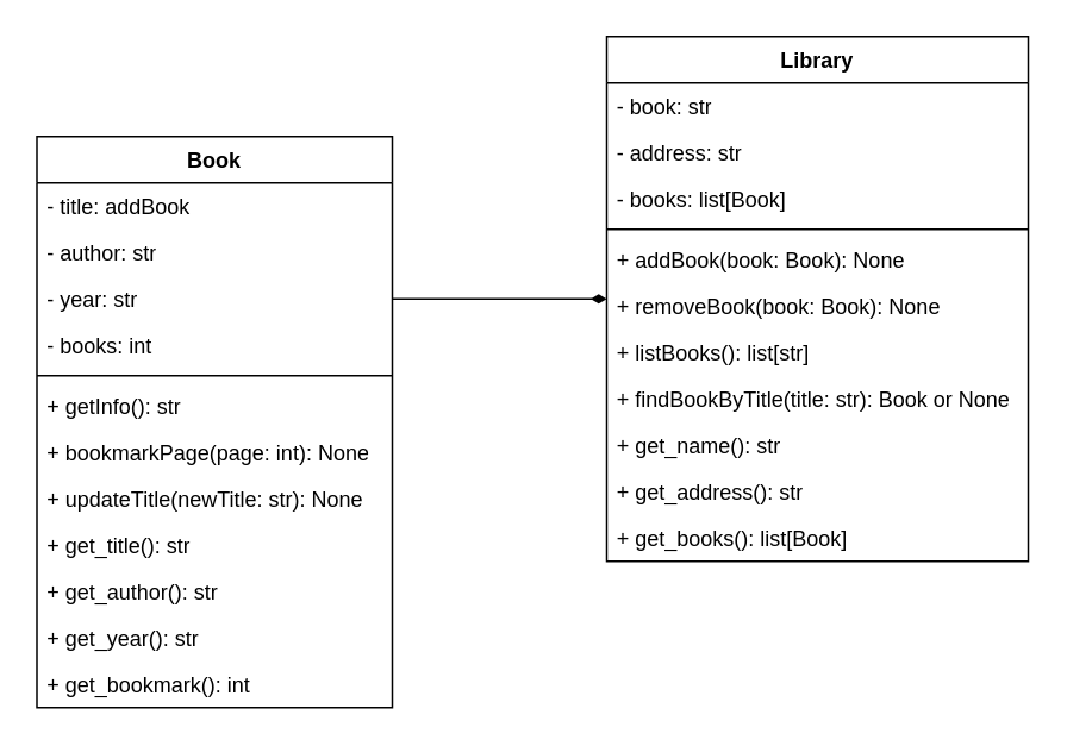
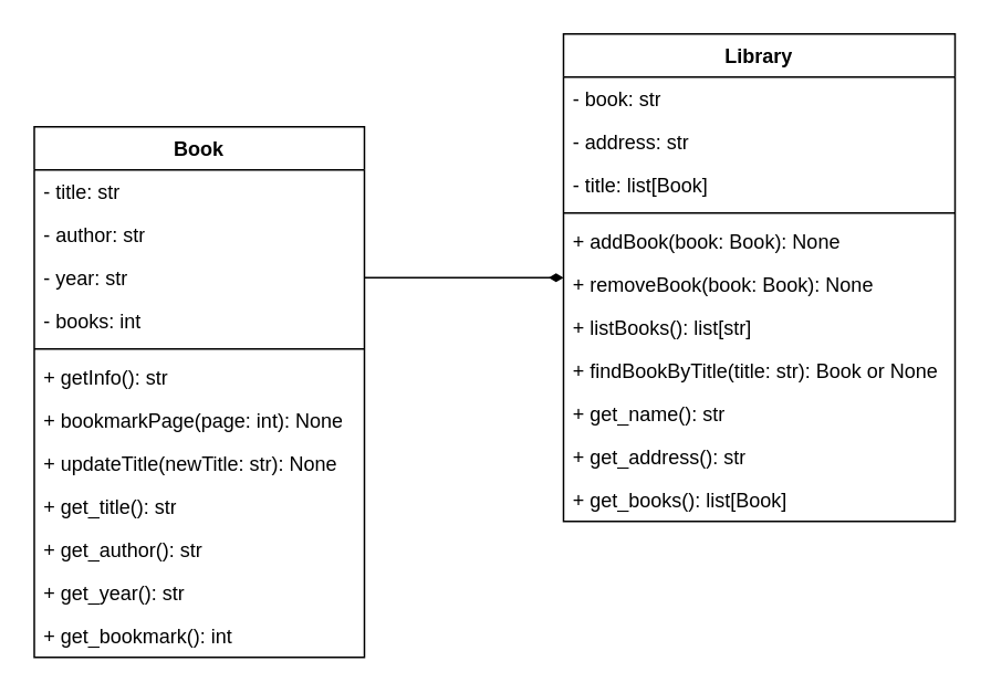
  <mxCell id="0" />
  <mxCell id="1" parent="0" />
  <mxCell id="2" value="Book" style="swimlane;fontStyle=1;align=center;verticalAlign=top;childLayout=stackLayout;horizontal=1;startSize=26;horizontalStack=0;resizeParent=1;resizeParentMax=0;resizeLast=0;collapsible=1;marginBottom=0;whiteSpace=wrap;html=1;" parent="1" vertex="1"><mxGeometry x="20" y="76" width="199" height="320" as="geometry" /></mxCell>
- <mxCell id="3" value="-&amp;nbsp;title: addBook" style="text;strokeColor=none;fillColor=none;align=left;verticalAlign=top;spacingLeft=4;spacingRight=4;overflow=hidden;rotatable=0;points=[[0,0.5],[1,0.5]];portConstraint=eastwest;whiteSpace=wrap;html=1;" parent="2" vertex="1"><mxGeometry y="26" width="199" height="26" as="geometry" /></mxCell>
+ <mxCell id="3" value="-&amp;nbsp;title: str" style="text;strokeColor=none;fillColor=none;align=left;verticalAlign=top;spacingLeft=4;spacingRight=4;overflow=hidden;rotatable=0;points=[[0,0.5],[1,0.5]];portConstraint=eastwest;whiteSpace=wrap;html=1;" parent="2" vertex="1"><mxGeometry y="26" width="199" height="26" as="geometry" /></mxCell>
  <mxCell id="4" value="-&amp;nbsp;author: str" style="text;strokeColor=none;fillColor=none;align=left;verticalAlign=top;spacingLeft=4;spacingRight=4;overflow=hidden;rotatable=0;points=[[0,0.5],[1,0.5]];portConstraint=eastwest;whiteSpace=wrap;html=1;" parent="2" vertex="1"><mxGeometry y="52" width="199" height="26" as="geometry" /></mxCell>
  <mxCell id="5" value="-&amp;nbsp;year: str" style="text;strokeColor=none;fillColor=none;align=left;verticalAlign=top;spacingLeft=4;spacingRight=4;overflow=hidden;rotatable=0;points=[[0,0.5],[1,0.5]];portConstraint=eastwest;whiteSpace=wrap;html=1;" parent="2" vertex="1"><mxGeometry y="78" width="199" height="26" as="geometry" /></mxCell>
  <mxCell id="6" value="- books: int" style="text;strokeColor=none;fillColor=none;align=left;verticalAlign=top;spacingLeft=4;spacingRight=4;overflow=hidden;rotatable=0;points=[[0,0.5],[1,0.5]];portConstraint=eastwest;whiteSpace=wrap;html=1;" vertex="1" parent="2"><mxGeometry y="104" width="199" height="26" as="geometry" /></mxCell>
  <mxCell id="7" value="" style="line;strokeWidth=1;fillColor=none;align=left;verticalAlign=middle;spacingTop=-1;spacingLeft=3;spacingRight=3;rotatable=0;labelPosition=right;points=[];portConstraint=eastwest;strokeColor=inherit;" parent="2" vertex="1"><mxGeometry y="130" width="199" height="8" as="geometry" /></mxCell>
  <mxCell id="8" value="+&amp;nbsp;getInfo(): str" style="text;strokeColor=none;fillColor=none;align=left;verticalAlign=top;spacingLeft=4;spacingRight=4;overflow=hidden;rotatable=0;points=[[0,0.5],[1,0.5]];portConstraint=eastwest;whiteSpace=wrap;html=1;" parent="2" vertex="1"><mxGeometry y="138" width="199" height="26" as="geometry" /></mxCell>
  <mxCell id="9" value="+&amp;nbsp;bookmarkPage(page: int): None" style="text;strokeColor=none;fillColor=none;align=left;verticalAlign=top;spacingLeft=4;spacingRight=4;overflow=hidden;rotatable=0;points=[[0,0.5],[1,0.5]];portConstraint=eastwest;whiteSpace=wrap;html=1;" parent="2" vertex="1"><mxGeometry y="164" width="199" height="26" as="geometry" /></mxCell>
  <mxCell id="10" value="+&amp;nbsp;updateTitle(newTitle: str): None" style="text;strokeColor=none;fillColor=none;align=left;verticalAlign=top;spacingLeft=4;spacingRight=4;overflow=hidden;rotatable=0;points=[[0,0.5],[1,0.5]];portConstraint=eastwest;whiteSpace=wrap;html=1;" parent="2" vertex="1"><mxGeometry y="190" width="199" height="26" as="geometry" /></mxCell>
  <mxCell id="11" value="+ get_title(): str" style="text;strokeColor=none;fillColor=none;align=left;verticalAlign=top;spacingLeft=4;spacingRight=4;overflow=hidden;rotatable=0;points=[[0,0.5],[1,0.5]];portConstraint=eastwest;whiteSpace=wrap;html=1;" vertex="1" parent="2"><mxGeometry y="216" width="199" height="26" as="geometry" /></mxCell>
  <mxCell id="12" value="+ get_author(): str" style="text;strokeColor=none;fillColor=none;align=left;verticalAlign=top;spacingLeft=4;spacingRight=4;overflow=hidden;rotatable=0;points=[[0,0.5],[1,0.5]];portConstraint=eastwest;whiteSpace=wrap;html=1;" vertex="1" parent="2"><mxGeometry y="242" width="199" height="26" as="geometry" /></mxCell>
  <mxCell id="13" value="+ get_year(): str" style="text;strokeColor=none;fillColor=none;align=left;verticalAlign=top;spacingLeft=4;spacingRight=4;overflow=hidden;rotatable=0;points=[[0,0.5],[1,0.5]];portConstraint=eastwest;whiteSpace=wrap;html=1;" vertex="1" parent="2"><mxGeometry y="268" width="199" height="26" as="geometry" /></mxCell>
  <mxCell id="14" value="+ get_bookmark(): int" style="text;strokeColor=none;fillColor=none;align=left;verticalAlign=top;spacingLeft=4;spacingRight=4;overflow=hidden;rotatable=0;points=[[0,0.5],[1,0.5]];portConstraint=eastwest;whiteSpace=wrap;html=1;" vertex="1" parent="2"><mxGeometry y="294" width="199" height="26" as="geometry" /></mxCell>
  <mxCell id="15" value="Library" style="swimlane;fontStyle=1;align=center;verticalAlign=top;childLayout=stackLayout;horizontal=1;startSize=26;horizontalStack=0;resizeParent=1;resizeParentMax=0;resizeLast=0;collapsible=1;marginBottom=0;whiteSpace=wrap;html=1;" parent="1" vertex="1"><mxGeometry x="339" y="20" width="236" height="294" as="geometry" /></mxCell>
  <mxCell id="16" value="-&amp;nbsp;book: str" style="text;strokeColor=none;fillColor=none;align=left;verticalAlign=top;spacingLeft=4;spacingRight=4;overflow=hidden;rotatable=0;points=[[0,0.5],[1,0.5]];portConstraint=eastwest;whiteSpace=wrap;html=1;" parent="15" vertex="1"><mxGeometry y="26" width="236" height="26" as="geometry" /></mxCell>
  <mxCell id="17" value="-&amp;nbsp;address: str" style="text;strokeColor=none;fillColor=none;align=left;verticalAlign=top;spacingLeft=4;spacingRight=4;overflow=hidden;rotatable=0;points=[[0,0.5],[1,0.5]];portConstraint=eastwest;whiteSpace=wrap;html=1;" parent="15" vertex="1"><mxGeometry y="52" width="236" height="26" as="geometry" /></mxCell>
- <mxCell id="18" value="-&amp;nbsp;books:&amp;nbsp;list[Book]" style="text;strokeColor=none;fillColor=none;align=left;verticalAlign=top;spacingLeft=4;spacingRight=4;overflow=hidden;rotatable=0;points=[[0,0.5],[1,0.5]];portConstraint=eastwest;whiteSpace=wrap;html=1;" parent="15" vertex="1"><mxGeometry y="78" width="236" height="26" as="geometry" /></mxCell>
+ <mxCell id="18" value="-&amp;nbsp;title:&amp;nbsp;list[Book]" style="text;strokeColor=none;fillColor=none;align=left;verticalAlign=top;spacingLeft=4;spacingRight=4;overflow=hidden;rotatable=0;points=[[0,0.5],[1,0.5]];portConstraint=eastwest;whiteSpace=wrap;html=1;" parent="15" vertex="1"><mxGeometry y="78" width="236" height="26" as="geometry" /></mxCell>
  <mxCell id="19" value="" style="line;strokeWidth=1;fillColor=none;align=left;verticalAlign=middle;spacingTop=-1;spacingLeft=3;spacingRight=3;rotatable=0;labelPosition=right;points=[];portConstraint=eastwest;strokeColor=inherit;" parent="15" vertex="1"><mxGeometry y="104" width="236" height="8" as="geometry" /></mxCell>
  <mxCell id="20" value="+ addBook(book: Book): None" style="text;strokeColor=none;fillColor=none;align=left;verticalAlign=top;spacingLeft=4;spacingRight=4;overflow=hidden;rotatable=0;points=[[0,0.5],[1,0.5]];portConstraint=eastwest;whiteSpace=wrap;html=1;" parent="15" vertex="1"><mxGeometry y="112" width="236" height="26" as="geometry" /></mxCell>
  <mxCell id="21" value="+&amp;nbsp;removeBook(book: Book): None" style="text;strokeColor=none;fillColor=none;align=left;verticalAlign=top;spacingLeft=4;spacingRight=4;overflow=hidden;rotatable=0;points=[[0,0.5],[1,0.5]];portConstraint=eastwest;whiteSpace=wrap;html=1;" parent="15" vertex="1"><mxGeometry y="138" width="236" height="26" as="geometry" /></mxCell>
  <mxCell id="22" value="+&amp;nbsp;listBooks(): list[str]" style="text;strokeColor=none;fillColor=none;align=left;verticalAlign=top;spacingLeft=4;spacingRight=4;overflow=hidden;rotatable=0;points=[[0,0.5],[1,0.5]];portConstraint=eastwest;whiteSpace=wrap;html=1;" parent="15" vertex="1"><mxGeometry y="164" width="236" height="26" as="geometry" /></mxCell>
  <mxCell id="23" value="+&amp;nbsp;findBookByTitle(title: str): Book or None" style="text;strokeColor=none;fillColor=none;align=left;verticalAlign=top;spacingLeft=4;spacingRight=4;overflow=hidden;rotatable=0;points=[[0,0.5],[1,0.5]];portConstraint=eastwest;whiteSpace=wrap;html=1;" parent="15" vertex="1"><mxGeometry y="190" width="236" height="26" as="geometry" /></mxCell>
  <mxCell id="24" value="+ get_name(): str" style="text;strokeColor=none;fillColor=none;align=left;verticalAlign=top;spacingLeft=4;spacingRight=4;overflow=hidden;rotatable=0;points=[[0,0.5],[1,0.5]];portConstraint=eastwest;whiteSpace=wrap;html=1;" vertex="1" parent="15"><mxGeometry y="216" width="236" height="26" as="geometry" /></mxCell>
  <mxCell id="25" value="+ get_address(): str" style="text;strokeColor=none;fillColor=none;align=left;verticalAlign=top;spacingLeft=4;spacingRight=4;overflow=hidden;rotatable=0;points=[[0,0.5],[1,0.5]];portConstraint=eastwest;whiteSpace=wrap;html=1;" vertex="1" parent="15"><mxGeometry y="242" width="236" height="26" as="geometry" /></mxCell>
  <mxCell id="26" value="+ get_books():&amp;nbsp;list[Book]" style="text;strokeColor=none;fillColor=none;align=left;verticalAlign=top;spacingLeft=4;spacingRight=4;overflow=hidden;rotatable=0;points=[[0,0.5],[1,0.5]];portConstraint=eastwest;whiteSpace=wrap;html=1;" vertex="1" parent="15"><mxGeometry y="268" width="236" height="26" as="geometry" /></mxCell>
  <mxCell id="27" style="edgeStyle=orthogonalEdgeStyle;rounded=0;orthogonalLoop=1;jettySize=auto;html=1;endArrow=diamondThin;endFill=1;" parent="1" source="5" target="15" edge="1"><mxGeometry relative="1" as="geometry" /></mxCell>
